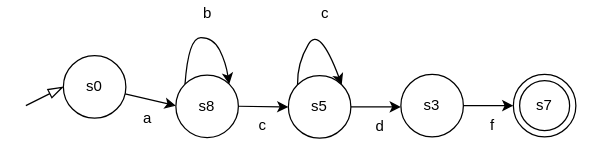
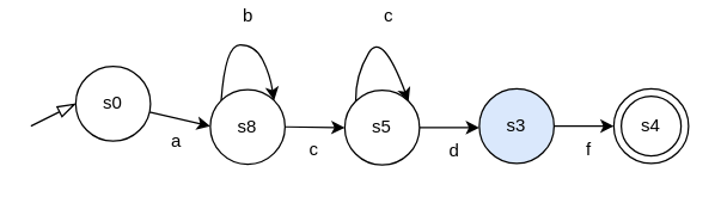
  <mxCell id="0" />
  <mxCell id="1" parent="0" />
  <mxCell id="2" style="edgeStyle=none;html=1;fontSize=12;" parent="1" source="5" edge="1"><mxGeometry relative="1" as="geometry"><mxPoint x="140" y="84" as="targetPoint" /></mxGeometry></mxCell>
  <mxCell id="3" value="a" style="edgeLabel;html=1;align=center;verticalAlign=middle;resizable=0;points=[];fontSize=12;" parent="2" vertex="1" connectable="0"><mxGeometry x="-0.133" relative="1" as="geometry"><mxPoint x="-0.5" y="15" as="offset" /></mxGeometry></mxCell>
  <mxCell id="4" style="edgeStyle=none;curved=1;html=1;exitX=0;exitY=0.5;exitDx=0;exitDy=0;fontSize=12;startArrow=blockThin;startFill=0;endArrow=none;endFill=0;endSize=6;startSize=10;" parent="1" source="5" edge="1"><mxGeometry relative="1" as="geometry"><mxPoint x="20" y="84" as="targetPoint" /></mxGeometry></mxCell>
  <mxCell id="5" value="s0" style="ellipse;whiteSpace=wrap;html=1;fontSize=12;" parent="1" vertex="1"><mxGeometry x="50" y="44" width="50" height="50" as="geometry" /></mxCell>
  <mxCell id="6" style="edgeStyle=none;curved=1;html=1;fontSize=12;" parent="1" source="8" edge="1"><mxGeometry relative="1" as="geometry"><mxPoint x="230" y="85" as="targetPoint" /></mxGeometry></mxCell>
  <mxCell id="7" value="c" style="edgeLabel;html=1;align=center;verticalAlign=middle;resizable=0;points=[];fontSize=12;" parent="6" vertex="1" connectable="0"><mxGeometry x="-0.22" relative="1" as="geometry"><mxPoint x="2.5" y="15" as="offset" /></mxGeometry></mxCell>
  <mxCell id="8" value="s8" style="ellipse;whiteSpace=wrap;html=1;fontSize=12;" parent="1" vertex="1"><mxGeometry x="140" y="59.5" width="50" height="50" as="geometry" /></mxCell>
  <mxCell id="9" style="edgeStyle=none;curved=1;html=1;fontSize=12;" parent="1" source="11" edge="1"><mxGeometry relative="1" as="geometry"><mxPoint x="320" y="85" as="targetPoint" /></mxGeometry></mxCell>
  <mxCell id="10" value="d" style="edgeLabel;html=1;align=center;verticalAlign=middle;resizable=0;points=[];fontSize=12;" parent="9" vertex="1" connectable="0"><mxGeometry x="-0.12" relative="1" as="geometry"><mxPoint x="4" y="15" as="offset" /></mxGeometry></mxCell>
  <mxCell id="11" value="s5" style="ellipse;whiteSpace=wrap;html=1;fontSize=12;" parent="1" vertex="1"><mxGeometry x="230" y="60" width="50" height="50" as="geometry" /></mxCell>
  <mxCell id="12" style="edgeStyle=none;curved=1;html=1;fontSize=12;" parent="1" source="14" edge="1"><mxGeometry relative="1" as="geometry"><mxPoint x="410" y="84" as="targetPoint" /></mxGeometry></mxCell>
  <mxCell id="13" value="f" style="edgeLabel;html=1;align=center;verticalAlign=middle;resizable=0;points=[];fontSize=12;" parent="12" vertex="1" connectable="0"><mxGeometry x="-0.169" relative="1" as="geometry"><mxPoint x="5" y="15" as="offset" /></mxGeometry></mxCell>
- <mxCell id="14" value="s3" style="ellipse;whiteSpace=wrap;html=1;fontSize=12;" parent="1" vertex="1"><mxGeometry x="320" y="59" width="50" height="50" as="geometry" /></mxCell>
- <mxCell id="15" value="s7" style="ellipse;whiteSpace=wrap;html=1;fontSize=12;fillColor=none;" parent="1" vertex="1"><mxGeometry x="410" y="59" width="50" height="50" as="geometry" /></mxCell>
+ <mxCell id="14" value="s3" style="ellipse;whiteSpace=wrap;html=1;fontSize=12;fillColor=#dae8fc;" parent="1" vertex="1"><mxGeometry x="320" y="59" width="50" height="50" as="geometry" /></mxCell>
+ <mxCell id="15" value="s4" style="ellipse;whiteSpace=wrap;html=1;fontSize=12;fillColor=none;" parent="1" vertex="1"><mxGeometry x="410" y="59" width="50" height="50" as="geometry" /></mxCell>
  <mxCell id="16" style="edgeStyle=none;curved=1;html=1;exitX=0;exitY=0;exitDx=0;exitDy=0;fontSize=12;entryX=1;entryY=0;entryDx=0;entryDy=0;" parent="1" source="8" target="8" edge="1"><mxGeometry relative="1" as="geometry"><Array as="points"><mxPoint x="150" y="29.5" /><mxPoint x="170" y="29.5" /><mxPoint x="180" y="49.5" /></Array></mxGeometry></mxCell>
  <mxCell id="17" value="b" style="edgeLabel;html=1;align=center;verticalAlign=middle;resizable=0;points=[];fontSize=12;" parent="16" vertex="1" connectable="0"><mxGeometry x="-0.068" y="-1" relative="1" as="geometry"><mxPoint x="7" y="-21" as="offset" /></mxGeometry></mxCell>
  <mxCell id="18" value="" style="edgeStyle=none;curved=1;html=1;exitX=0;exitY=0;exitDx=0;exitDy=0;fontSize=12;entryX=1;entryY=0;entryDx=0;entryDy=0;" parent="1" edge="1"><mxGeometry x="0.061" y="17" relative="1" as="geometry"><mxPoint x="237.322" y="67.322" as="sourcePoint" /><mxPoint x="272.678" y="67.322" as="targetPoint" /><Array as="points"><mxPoint x="237" y="50" /><mxPoint x="255" y="20" /></Array><mxPoint as="offset" /></mxGeometry></mxCell>
  <mxCell id="19" value="c" style="edgeLabel;html=1;align=center;verticalAlign=middle;resizable=0;points=[];fontSize=12;" parent="18" vertex="1" connectable="0"><mxGeometry x="-0.068" y="-1" relative="1" as="geometry"><mxPoint x="4.5" y="-15" as="offset" /></mxGeometry></mxCell>
  <mxCell id="20" value="" style="ellipse;whiteSpace=wrap;html=1;fontSize=12;fillColor=none;" parent="1" vertex="1"><mxGeometry x="415" y="64" width="40" height="40" as="geometry" /></mxCell>
